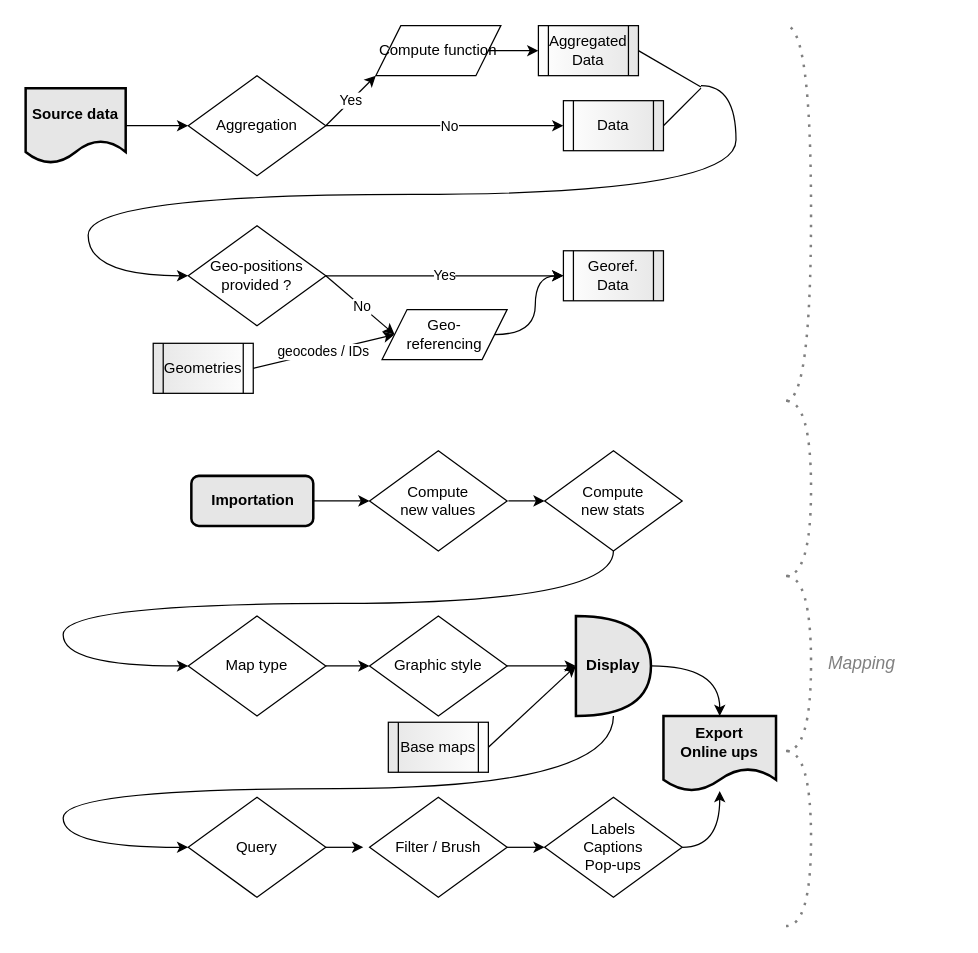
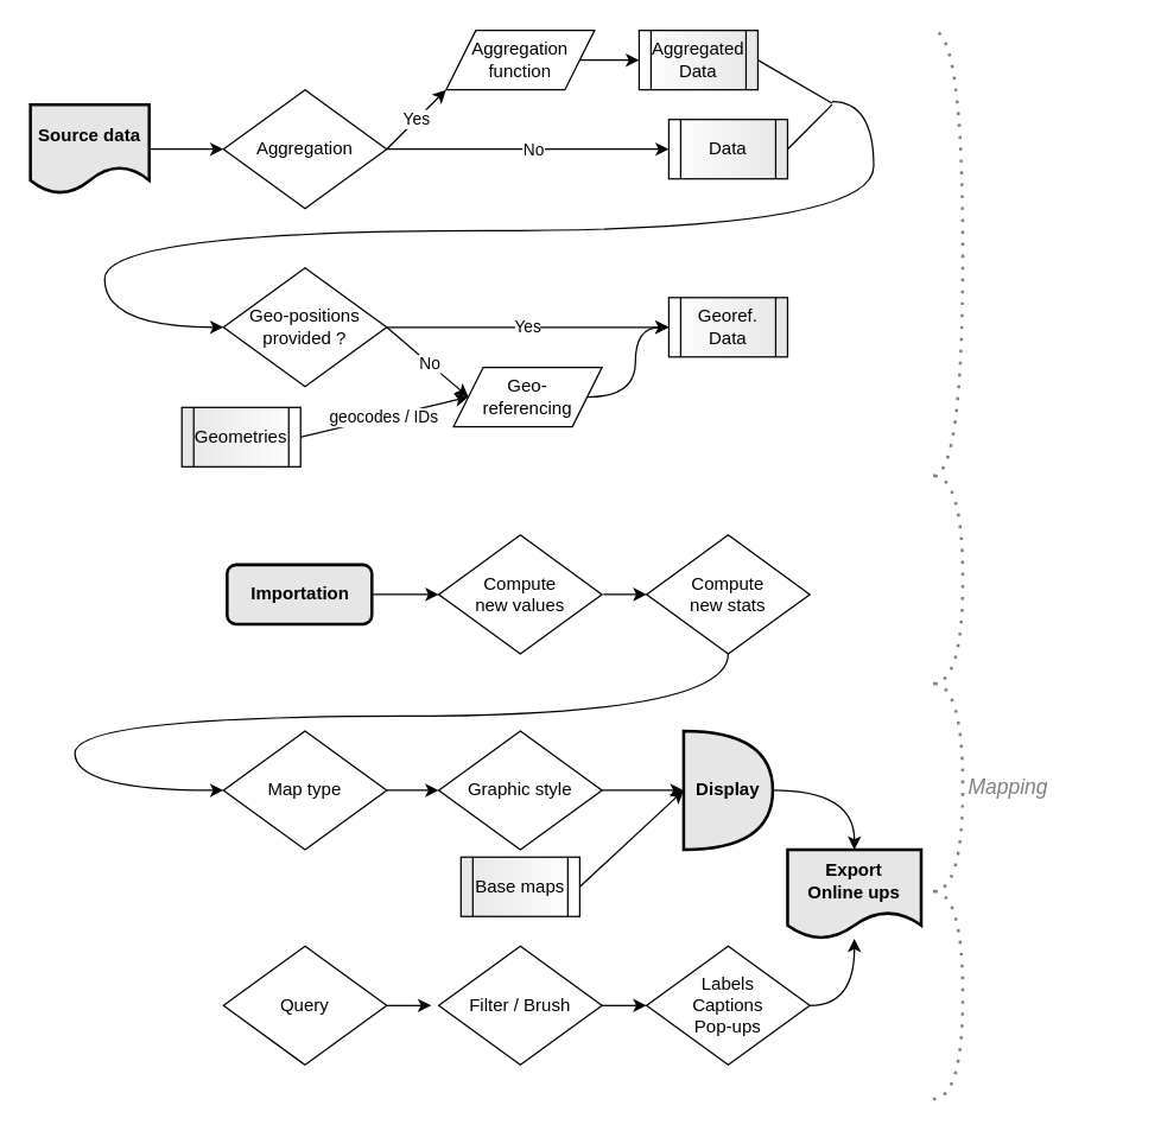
  <mxCell id="0" />
  <mxCell id="1" value="Formes" style="" parent="0" />
  <mxCell id="2" value="Source data" style="shape=document;whiteSpace=wrap;html=1;boundedLbl=1;sketch=0;fillColor=#E6E6E6;fontStyle=1;strokeWidth=2;" parent="1" vertex="1"><mxGeometry x="20" y="70" width="80" height="60" as="geometry" /></mxCell>
  <mxCell id="3" value="Geo-positions provided ?" style="rhombus;whiteSpace=wrap;html=1;sketch=0;" parent="1" vertex="1"><mxGeometry x="150" y="180" width="110" height="80" as="geometry" /></mxCell>
  <mxCell id="4" value="Aggregation" style="rhombus;whiteSpace=wrap;html=1;sketch=0;" parent="1" vertex="1"><mxGeometry x="150" y="60" width="110" height="80" as="geometry" /></mxCell>
  <mxCell id="5" value="" style="endArrow=classic;html=1;entryX=0;entryY=0.5;entryDx=0;entryDy=0;" parent="1" source="2" target="4" edge="1"><mxGeometry width="50" height="50" relative="1" as="geometry"><mxPoint x="180" y="260" as="sourcePoint" /><mxPoint x="230" y="210" as="targetPoint" /></mxGeometry></mxCell>
- <mxCell id="6" value="Compute function" style="shape=parallelogram;perimeter=parallelogramPerimeter;whiteSpace=wrap;html=1;fixedSize=1;sketch=0;" parent="1" vertex="1"><mxGeometry x="300" y="20" width="100" height="40" as="geometry" /></mxCell>
+ <mxCell id="6" value="Aggregation function" style="shape=parallelogram;perimeter=parallelogramPerimeter;whiteSpace=wrap;html=1;fixedSize=1;sketch=0;" parent="1" vertex="1"><mxGeometry x="300" y="20" width="100" height="40" as="geometry" /></mxCell>
  <mxCell id="7" value="Yes" style="endArrow=classic;html=1;exitX=1;exitY=0.5;exitDx=0;exitDy=0;entryX=0;entryY=1;entryDx=0;entryDy=0;" parent="1" source="4" target="6" edge="1"><mxGeometry width="50" height="50" relative="1" as="geometry"><mxPoint x="290" y="180" as="sourcePoint" /><mxPoint x="340" y="130" as="targetPoint" /></mxGeometry></mxCell>
  <mxCell id="8" value="" style="endArrow=classic;html=1;exitX=1;exitY=0.5;exitDx=0;exitDy=0;entryX=0;entryY=0.5;entryDx=0;entryDy=0;" parent="1" source="4" target="11" edge="1"><mxGeometry width="50" height="50" relative="1" as="geometry"><mxPoint x="290" y="180" as="sourcePoint" /><mxPoint x="340" y="130" as="targetPoint" /></mxGeometry></mxCell>
  <mxCell id="9" value="No" style="edgeLabel;html=1;align=center;verticalAlign=middle;resizable=0;points=[];" parent="8" vertex="1" connectable="0"><mxGeometry x="0.027" relative="1" as="geometry"><mxPoint as="offset" /></mxGeometry></mxCell>
  <mxCell id="10" value="Aggregated &lt;br&gt;Data" style="shape=process;whiteSpace=wrap;html=1;backgroundOutline=1;sketch=0;gradientDirection=east;gradientColor=#E6E6E6;" parent="1" vertex="1"><mxGeometry x="430" y="20" width="80" height="40" as="geometry" /></mxCell>
  <mxCell id="11" value="Data" style="shape=process;whiteSpace=wrap;html=1;backgroundOutline=1;sketch=0;gradientDirection=east;gradientColor=#E6E6E6;" parent="1" vertex="1"><mxGeometry x="450" y="80" width="80" height="40" as="geometry" /></mxCell>
  <mxCell id="12" value="" style="endArrow=classic;html=1;entryX=0;entryY=0.5;entryDx=0;entryDy=0;exitX=1;exitY=0.5;exitDx=0;exitDy=0;" parent="1" source="6" target="10" edge="1"><mxGeometry width="50" height="50" relative="1" as="geometry"><mxPoint x="290" y="180" as="sourcePoint" /><mxPoint x="340" y="130" as="targetPoint" /></mxGeometry></mxCell>
  <mxCell id="13" value="" style="endArrow=classic;html=1;entryX=0;entryY=0.5;entryDx=0;entryDy=0;edgeStyle=orthogonalEdgeStyle;curved=1;" parent="1" target="3" edge="1"><mxGeometry width="50" height="50" relative="1" as="geometry"><mxPoint x="560" y="68" as="sourcePoint" /><mxPoint x="280" y="130" as="targetPoint" /><Array as="points"><mxPoint x="588" y="68" /><mxPoint x="588" y="155" /><mxPoint x="70" y="155" /><mxPoint x="70" y="220" /></Array></mxGeometry></mxCell>
  <mxCell id="14" value="" style="endArrow=none;html=1;exitX=1;exitY=0.5;exitDx=0;exitDy=0;" parent="1" source="10" edge="1"><mxGeometry width="50" height="50" relative="1" as="geometry"><mxPoint x="440" y="150" as="sourcePoint" /><mxPoint x="560" y="69" as="targetPoint" /></mxGeometry></mxCell>
  <mxCell id="15" value="" style="endArrow=none;html=1;exitX=1;exitY=0.5;exitDx=0;exitDy=0;" parent="1" edge="1"><mxGeometry width="50" height="50" relative="1" as="geometry"><mxPoint x="530" y="100" as="sourcePoint" /><mxPoint x="560" y="70" as="targetPoint" /></mxGeometry></mxCell>
  <mxCell id="16" style="edgeStyle=orthogonalEdgeStyle;curved=1;rounded=0;orthogonalLoop=1;jettySize=auto;html=1;exitX=1;exitY=0.5;exitDx=0;exitDy=0;entryX=0;entryY=0.5;entryDx=0;entryDy=0;fontColor=#808080;" parent="1" source="17" target="19" edge="1"><mxGeometry relative="1" as="geometry" /></mxCell>
  <mxCell id="17" value="Geo-&lt;br&gt;referencing" style="shape=parallelogram;perimeter=parallelogramPerimeter;whiteSpace=wrap;html=1;fixedSize=1;sketch=0;" parent="1" vertex="1"><mxGeometry x="305" y="247" width="100" height="40" as="geometry" /></mxCell>
  <mxCell id="18" value="Yes" style="endArrow=classic;html=1;exitX=1;exitY=0.5;exitDx=0;exitDy=0;entryX=0;entryY=0.5;entryDx=0;entryDy=0;" parent="1" source="3" target="19" edge="1"><mxGeometry width="50" height="50" relative="1" as="geometry"><mxPoint x="270" y="110" as="sourcePoint" /><mxPoint x="310" y="70" as="targetPoint" /></mxGeometry></mxCell>
  <mxCell id="19" value="Georef.&lt;br&gt;Data" style="shape=process;whiteSpace=wrap;html=1;backgroundOutline=1;sketch=0;gradientDirection=east;gradientColor=#E6E6E6;" parent="1" vertex="1"><mxGeometry x="450" y="200" width="80" height="40" as="geometry" /></mxCell>
  <mxCell id="20" value="" style="endArrow=classic;html=1;entryX=0;entryY=0.5;entryDx=0;entryDy=0;" parent="1" target="17" edge="1"><mxGeometry width="50" height="50" relative="1" as="geometry"><mxPoint x="260" y="220" as="sourcePoint" /><mxPoint x="470" y="150" as="targetPoint" /></mxGeometry></mxCell>
  <mxCell id="21" value="No" style="edgeLabel;html=1;align=center;verticalAlign=middle;resizable=0;points=[];" parent="20" vertex="1" connectable="0"><mxGeometry x="0.027" relative="1" as="geometry"><mxPoint as="offset" /></mxGeometry></mxCell>
  <mxCell id="22" value="Geometries" style="shape=process;whiteSpace=wrap;html=1;backgroundOutline=1;sketch=0;gradientColor=#ffffff;fillColor=#E6E6E6;gradientDirection=east;" parent="1" vertex="1"><mxGeometry x="122" y="274" width="80" height="40" as="geometry" /></mxCell>
  <mxCell id="23" value="geocodes / IDs" style="endArrow=classic;html=1;exitX=1;exitY=0.5;exitDx=0;exitDy=0;entryX=0;entryY=0.5;entryDx=0;entryDy=0;" parent="1" source="22" target="17" edge="1"><mxGeometry width="50" height="50" relative="1" as="geometry"><mxPoint x="270" y="250" as="sourcePoint" /><mxPoint x="320" y="200" as="targetPoint" /></mxGeometry></mxCell>
  <mxCell id="24" value="Importation" style="rounded=1;whiteSpace=wrap;html=1;sketch=0;fillColor=#E6E6E6;fontStyle=1;strokeWidth=2;" parent="1" vertex="1"><mxGeometry x="152.5" y="380" width="97.5" height="40" as="geometry" /></mxCell>
  <mxCell id="25" value="Compute&lt;br&gt;new values" style="rhombus;whiteSpace=wrap;html=1;sketch=0;" parent="1" vertex="1"><mxGeometry x="295" y="360" width="110" height="80" as="geometry" /></mxCell>
  <mxCell id="26" value="Compute&lt;br&gt;new stats" style="rhombus;whiteSpace=wrap;html=1;sketch=0;" parent="1" vertex="1"><mxGeometry x="435" y="360" width="110" height="80" as="geometry" /></mxCell>
  <mxCell id="27" value="" style="endArrow=classic;html=1;exitX=1;exitY=0.5;exitDx=0;exitDy=0;" parent="1" source="24" target="25" edge="1"><mxGeometry width="50" height="50" relative="1" as="geometry"><mxPoint x="340" y="300" as="sourcePoint" /><mxPoint x="390" y="250" as="targetPoint" /></mxGeometry></mxCell>
  <mxCell id="28" value="" style="endArrow=classic;html=1;entryX=0;entryY=0.5;entryDx=0;entryDy=0;" parent="1" target="26" edge="1"><mxGeometry width="50" height="50" relative="1" as="geometry"><mxPoint x="406" y="400" as="sourcePoint" /><mxPoint x="430" y="400" as="targetPoint" /></mxGeometry></mxCell>
  <mxCell id="29" value="" style="endArrow=classic;html=1;entryX=0;entryY=0.5;entryDx=0;entryDy=0;edgeStyle=orthogonalEdgeStyle;curved=1;" parent="1" target="30" edge="1"><mxGeometry width="50" height="50" relative="1" as="geometry"><mxPoint x="490" y="440" as="sourcePoint" /><mxPoint x="130" y="590" as="targetPoint" /><Array as="points"><mxPoint x="490" y="482" /><mxPoint x="50" y="482" /><mxPoint x="50" y="532" /></Array></mxGeometry></mxCell>
  <mxCell id="30" value="Map type" style="rhombus;whiteSpace=wrap;html=1;sketch=0;" parent="1" vertex="1"><mxGeometry x="150" y="492" width="110" height="80" as="geometry" /></mxCell>
  <mxCell id="31" value="Graphic style" style="rhombus;whiteSpace=wrap;html=1;sketch=0;" parent="1" vertex="1"><mxGeometry x="295" y="492" width="110" height="80" as="geometry" /></mxCell>
  <mxCell id="32" value="" style="endArrow=classic;html=1;entryX=0;entryY=0.5;entryDx=0;entryDy=0;" parent="1" target="31" edge="1"><mxGeometry width="50" height="50" relative="1" as="geometry"><mxPoint x="260" y="532" as="sourcePoint" /><mxPoint x="290" y="532" as="targetPoint" /></mxGeometry></mxCell>
  <mxCell id="33" value="Display" style="shape=or;whiteSpace=wrap;html=1;sketch=0;fillColor=#E6E6E6;fontStyle=1;strokeWidth=2;" parent="1" vertex="1"><mxGeometry x="460" y="492" width="60" height="80" as="geometry" /></mxCell>
  <mxCell id="34" value="" style="endArrow=classic;html=1;exitX=1;exitY=0.5;exitDx=0;exitDy=0;entryX=0;entryY=0.5;entryDx=0;entryDy=0;entryPerimeter=0;" parent="1" source="31" target="33" edge="1"><mxGeometry width="50" height="50" relative="1" as="geometry"><mxPoint x="340" y="487" as="sourcePoint" /><mxPoint x="390" y="437" as="targetPoint" /></mxGeometry></mxCell>
  <mxCell id="35" value="" style="endArrow=classic;html=1;exitX=1;exitY=0.5;exitDx=0;exitDy=0;entryX=0;entryY=0.5;entryDx=0;entryDy=0;entryPerimeter=0;" parent="1" source="36" target="33" edge="1"><mxGeometry width="50" height="50" relative="1" as="geometry"><mxPoint x="413" y="596.66" as="sourcePoint" /><mxPoint x="468" y="596.66" as="targetPoint" /></mxGeometry></mxCell>
  <mxCell id="36" value="Base maps" style="shape=process;whiteSpace=wrap;html=1;backgroundOutline=1;sketch=0;gradientDirection=west;gradientColor=#E6E6E6;" parent="1" vertex="1"><mxGeometry x="310" y="577" width="80" height="40" as="geometry" /></mxCell>
- <mxCell id="37" value="" style="endArrow=classic;html=1;entryX=0;entryY=0.5;entryDx=0;entryDy=0;edgeStyle=orthogonalEdgeStyle;curved=1;" parent="1" source="33" target="38" edge="1"><mxGeometry width="50" height="50" relative="1" as="geometry"><mxPoint x="490" y="585" as="sourcePoint" /><mxPoint x="150" y="690" as="targetPoint" /><Array as="points"><mxPoint x="490" y="630" /><mxPoint x="50" y="630" /><mxPoint x="50" y="677" /></Array></mxGeometry></mxCell>
  <mxCell id="38" value="Query" style="rhombus;whiteSpace=wrap;html=1;sketch=0;" parent="1" vertex="1"><mxGeometry x="150" y="637" width="110" height="80" as="geometry" /></mxCell>
  <mxCell id="39" value="Filter / Brush" style="rhombus;whiteSpace=wrap;html=1;sketch=0;" parent="1" vertex="1"><mxGeometry x="295" y="637" width="110" height="80" as="geometry" /></mxCell>
  <mxCell id="40" value="" style="endArrow=classic;html=1;" parent="1" edge="1"><mxGeometry width="50" height="50" relative="1" as="geometry"><mxPoint x="260" y="677" as="sourcePoint" /><mxPoint x="290" y="677" as="targetPoint" /></mxGeometry></mxCell>
  <mxCell id="41" value="Labels&lt;br&gt;Captions&lt;br&gt;Pop-ups" style="rhombus;whiteSpace=wrap;html=1;sketch=0;" parent="1" vertex="1"><mxGeometry x="435" y="637" width="110" height="80" as="geometry" /></mxCell>
  <mxCell id="42" value="" style="endArrow=classic;html=1;exitX=1;exitY=0.5;exitDx=0;exitDy=0;" parent="1" source="39" target="41" edge="1"><mxGeometry width="50" height="50" relative="1" as="geometry"><mxPoint x="405" y="637" as="sourcePoint" /><mxPoint x="460" y="637" as="targetPoint" /></mxGeometry></mxCell>
  <mxCell id="43" value="" style="endArrow=classic;html=1;entryX=0.5;entryY=0;entryDx=0;entryDy=0;edgeStyle=orthogonalEdgeStyle;curved=1;" parent="1" source="33" target="48" edge="1"><mxGeometry width="50" height="50" relative="1" as="geometry"><mxPoint x="470" y="617" as="sourcePoint" /><mxPoint x="520" y="567" as="targetPoint" /></mxGeometry></mxCell>
  <mxCell id="44" value="" style="endArrow=classic;html=1;edgeStyle=orthogonalEdgeStyle;curved=1;exitX=1;exitY=0.5;exitDx=0;exitDy=0;" parent="1" source="41" target="48" edge="1"><mxGeometry width="50" height="50" relative="1" as="geometry"><mxPoint x="530" y="542" as="sourcePoint" /><mxPoint x="635" y="582" as="targetPoint" /></mxGeometry></mxCell>
  <mxCell id="45" value="" style="endArrow=none;dashed=1;html=1;dashPattern=1 3;strokeWidth=2;edgeStyle=orthogonalEdgeStyle;curved=1;fontColor=#808080;strokeColor=#808080;" parent="1" edge="1"><mxGeometry width="50" height="50" relative="1" as="geometry"><mxPoint x="628" y="320" as="sourcePoint" /><mxPoint x="628" y="20" as="targetPoint" /><Array as="points"><mxPoint x="648" y="320" /><mxPoint x="648" y="20" /></Array></mxGeometry></mxCell>
  <mxCell id="46" value="" style="endArrow=none;dashed=1;html=1;dashPattern=1 3;strokeWidth=2;edgeStyle=orthogonalEdgeStyle;curved=1;fontColor=#808080;strokeColor=#808080;" parent="1" edge="1"><mxGeometry width="50" height="50" relative="1" as="geometry"><mxPoint x="628" y="460" as="sourcePoint" /><mxPoint x="628" y="320" as="targetPoint" /><Array as="points"><mxPoint x="648" y="460" /><mxPoint x="648" y="320" /></Array></mxGeometry></mxCell>
- <mxCell id="47" value="Mapping" style="text;html=1;strokeColor=none;align=left;verticalAlign=middle;whiteSpace=wrap;rounded=0;sketch=0;fontColor=#808080;fontStyle=2;fontSize=14;" parent="1" vertex="1"><mxGeometry x="660" y="520" width="100" height="20" as="geometry" /></mxCell>
+ <mxCell id="47" value="Mapping" style="text;html=1;strokeColor=none;align=left;verticalAlign=middle;whiteSpace=wrap;rounded=0;sketch=0;fontColor=#808080;fontStyle=2;fontSize=14;" parent="1" vertex="1"><mxGeometry x="650" y="520" width="100" height="20" as="geometry" /></mxCell>
  <mxCell id="48" value="Export&lt;br&gt;Online ups" style="shape=document;whiteSpace=wrap;html=1;boundedLbl=1;sketch=0;fillColor=#E6E6E6;fontStyle=1;strokeWidth=2;" parent="1" vertex="1"><mxGeometry x="530" y="572" width="90" height="60" as="geometry" /></mxCell>
  <mxCell id="49" value="" style="endArrow=none;dashed=1;html=1;dashPattern=1 3;strokeWidth=2;edgeStyle=orthogonalEdgeStyle;curved=1;fontColor=#808080;strokeColor=#808080;" parent="1" edge="1"><mxGeometry width="50" height="50" relative="1" as="geometry"><mxPoint x="628" y="600" as="sourcePoint" /><mxPoint x="628" y="460" as="targetPoint" /><Array as="points"><mxPoint x="648" y="600" /><mxPoint x="648" y="460" /></Array></mxGeometry></mxCell>
  <mxCell id="50" value="" style="endArrow=none;dashed=1;html=1;dashPattern=1 3;strokeWidth=2;edgeStyle=orthogonalEdgeStyle;curved=1;fontColor=#808080;strokeColor=#808080;" parent="1" edge="1"><mxGeometry width="50" height="50" relative="1" as="geometry"><mxPoint x="628" y="740" as="sourcePoint" /><mxPoint x="628" y="600" as="targetPoint" /><Array as="points"><mxPoint x="648" y="740" /><mxPoint x="648" y="600" /></Array></mxGeometry></mxCell>
